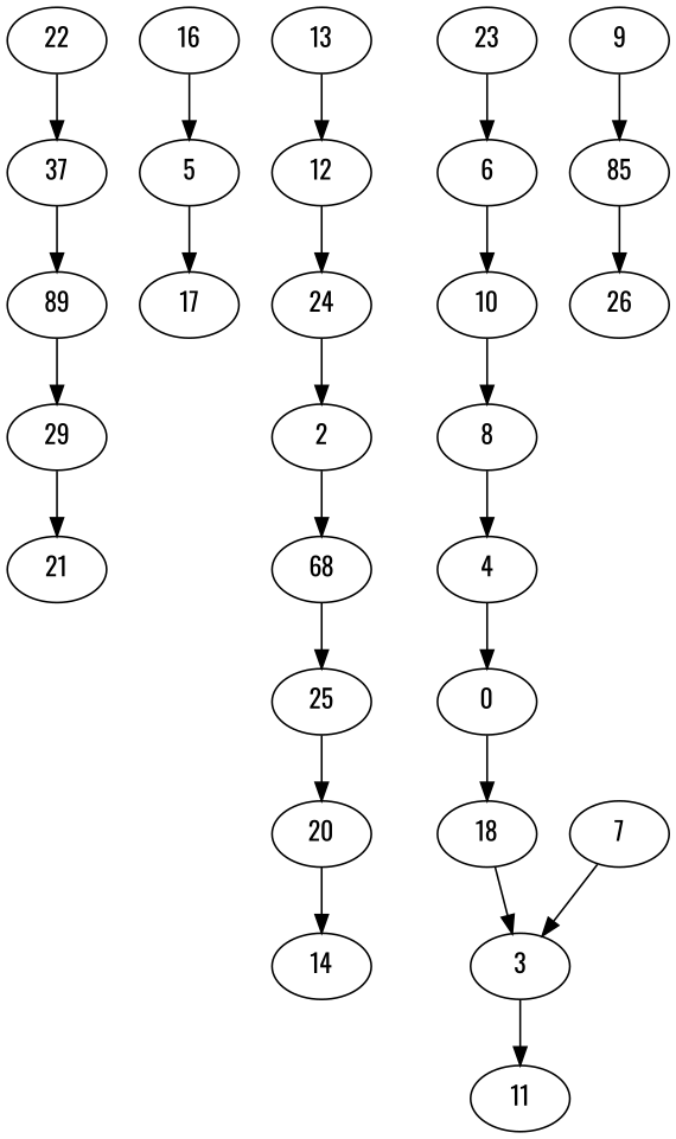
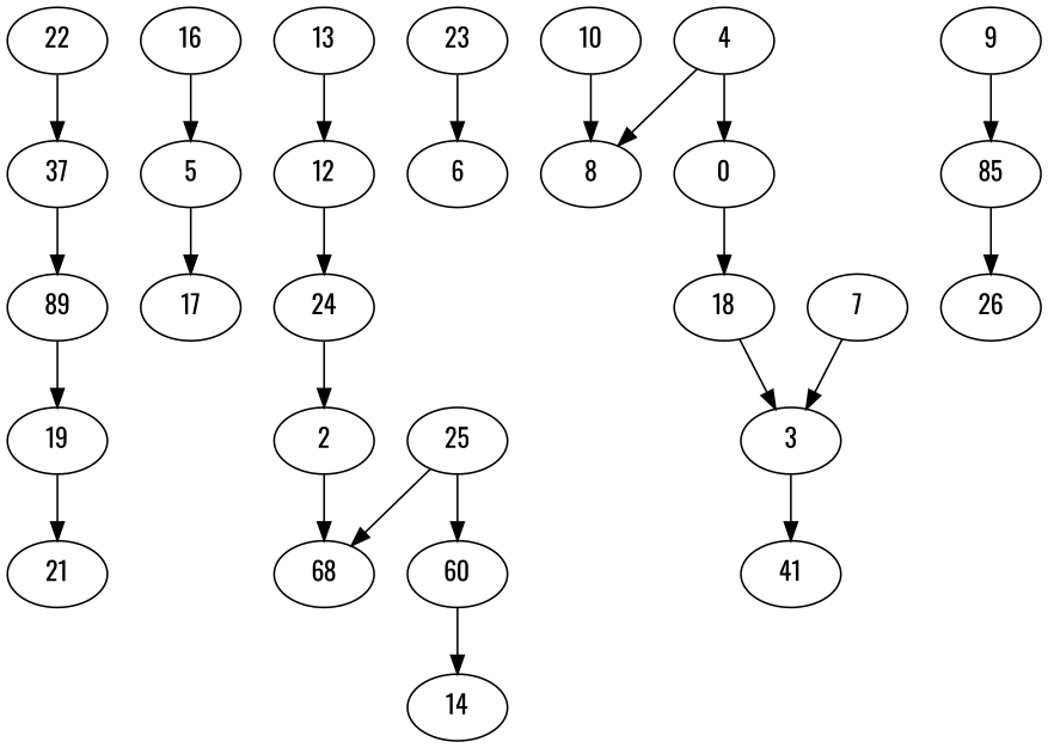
  digraph {
    fontname=Oswald
    node [fontname=Oswald]
    edge [fontname=Oswald]
    n1 [label=22]
    n2 [label=37]
    n3 [label=89]
-   n4 [label=29]
+   n4 [label=19]
    n5 [label=21]
    n6 [label=16]
    n7 [label=5]
    n8 [label=17]
    n9 [label=13]
    n10 [label=12]
    n11 [label=24]
    n12 [label=2]
    n13 [label=68]
    n14 [label=25]
-   n15 [label=20]
+   n15 [label=60]
    n16 [label=14]
    n17 [label=23]
    n18 [label=6]
    n19 [label=10]
    n20 [label=8]
    n21 [label=4]
    n22 [label=0]
    n23 [label=18]
    n24 [label=3]
-   n25 [label=11]
+   n25 [label=41]
    n26 [label=7]
    n27 [label=9]
    n28 [label=85]
    n29 [label=26]
    n1 -> n2
    n2 -> n3
    n3 -> n4
    n4 -> n5
    n6 -> n7
    n7 -> n8
    n9 -> n10
    n10 -> n11
    n11 -> n12
    n12 -> n13
-   n13 -> n14
+   n14 -> n13
    n14 -> n15
    n15 -> n16
    n17 -> n18
-   n18 -> n19
    n19 -> n20
-   n20 -> n21
+   n21 -> n20
    n21 -> n22
    n22 -> n23
    n23 -> n24
    n24 -> n25
    n26 -> n24
    n27 -> n28
    n28 -> n29
  }
